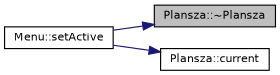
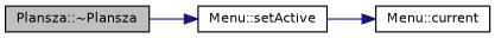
  digraph {
    rankdir=LR
    node [color=black fillcolor=white fontname=Helvetica fontsize=10 shape=record style=filled]
    edge [color=midnightblue fontname=Helvetica fontsize=10 labelfontname=Helvetica labelfontsize=10 style=solid]
    n1 [fillcolor=grey75 fontcolor=black height=0.2 label="Plansza::~Plansza" width=0.4]
    n2 [height=0.2 label="Menu::setActive" width=0.4]
-   n3 [height=0.2 label="Plansza::current" width=0.4]
-   n2 -> n1
+   n3 [height=0.2 label="Menu::current" width=0.4]
+   n1 -> n2
    n2 -> n3
  }
